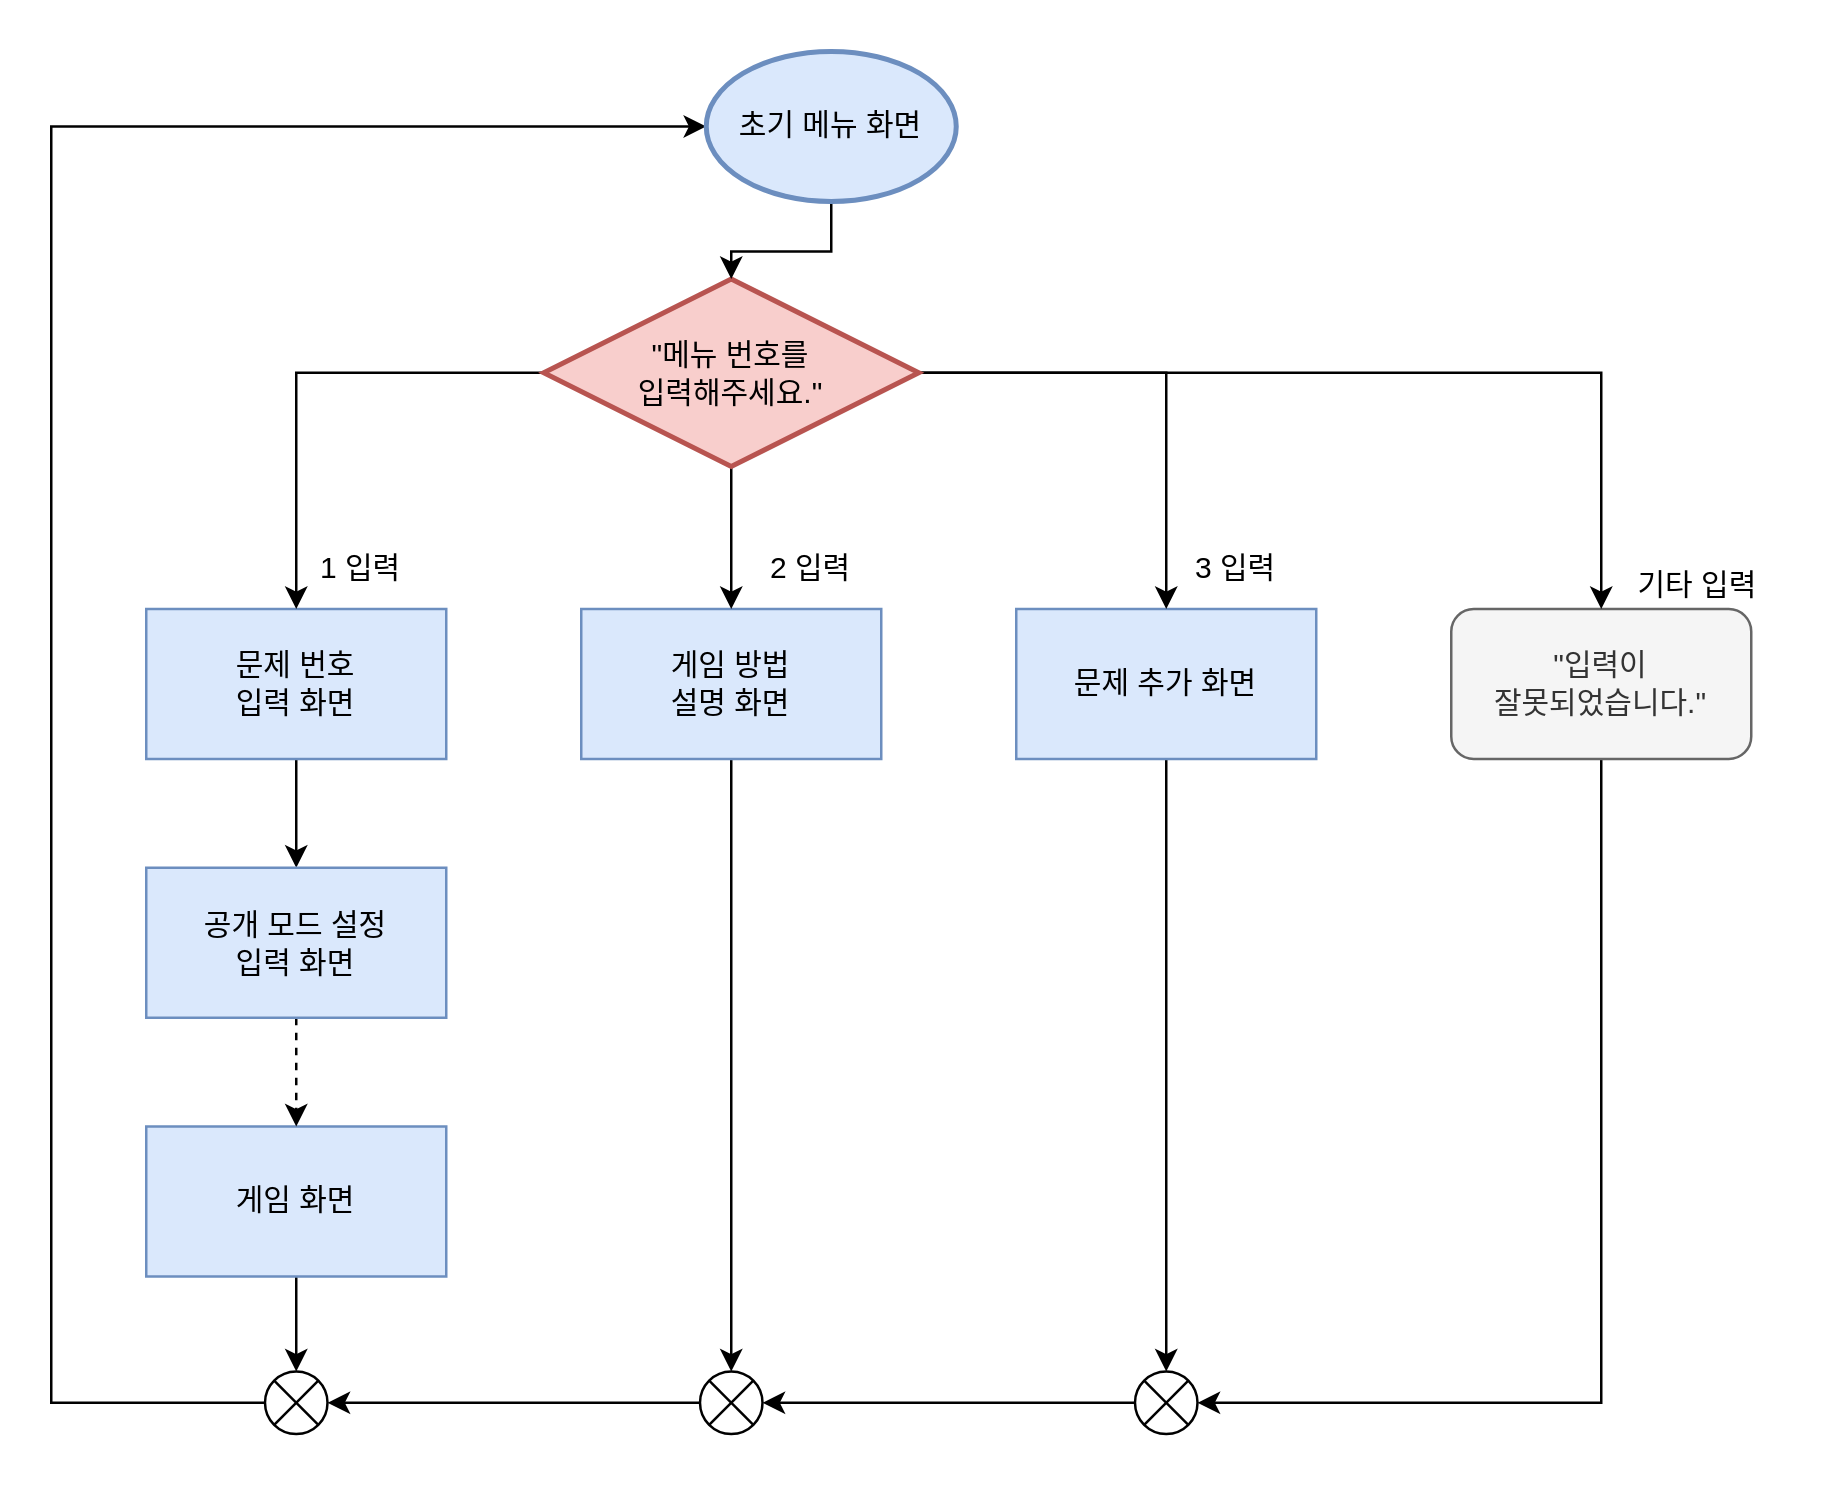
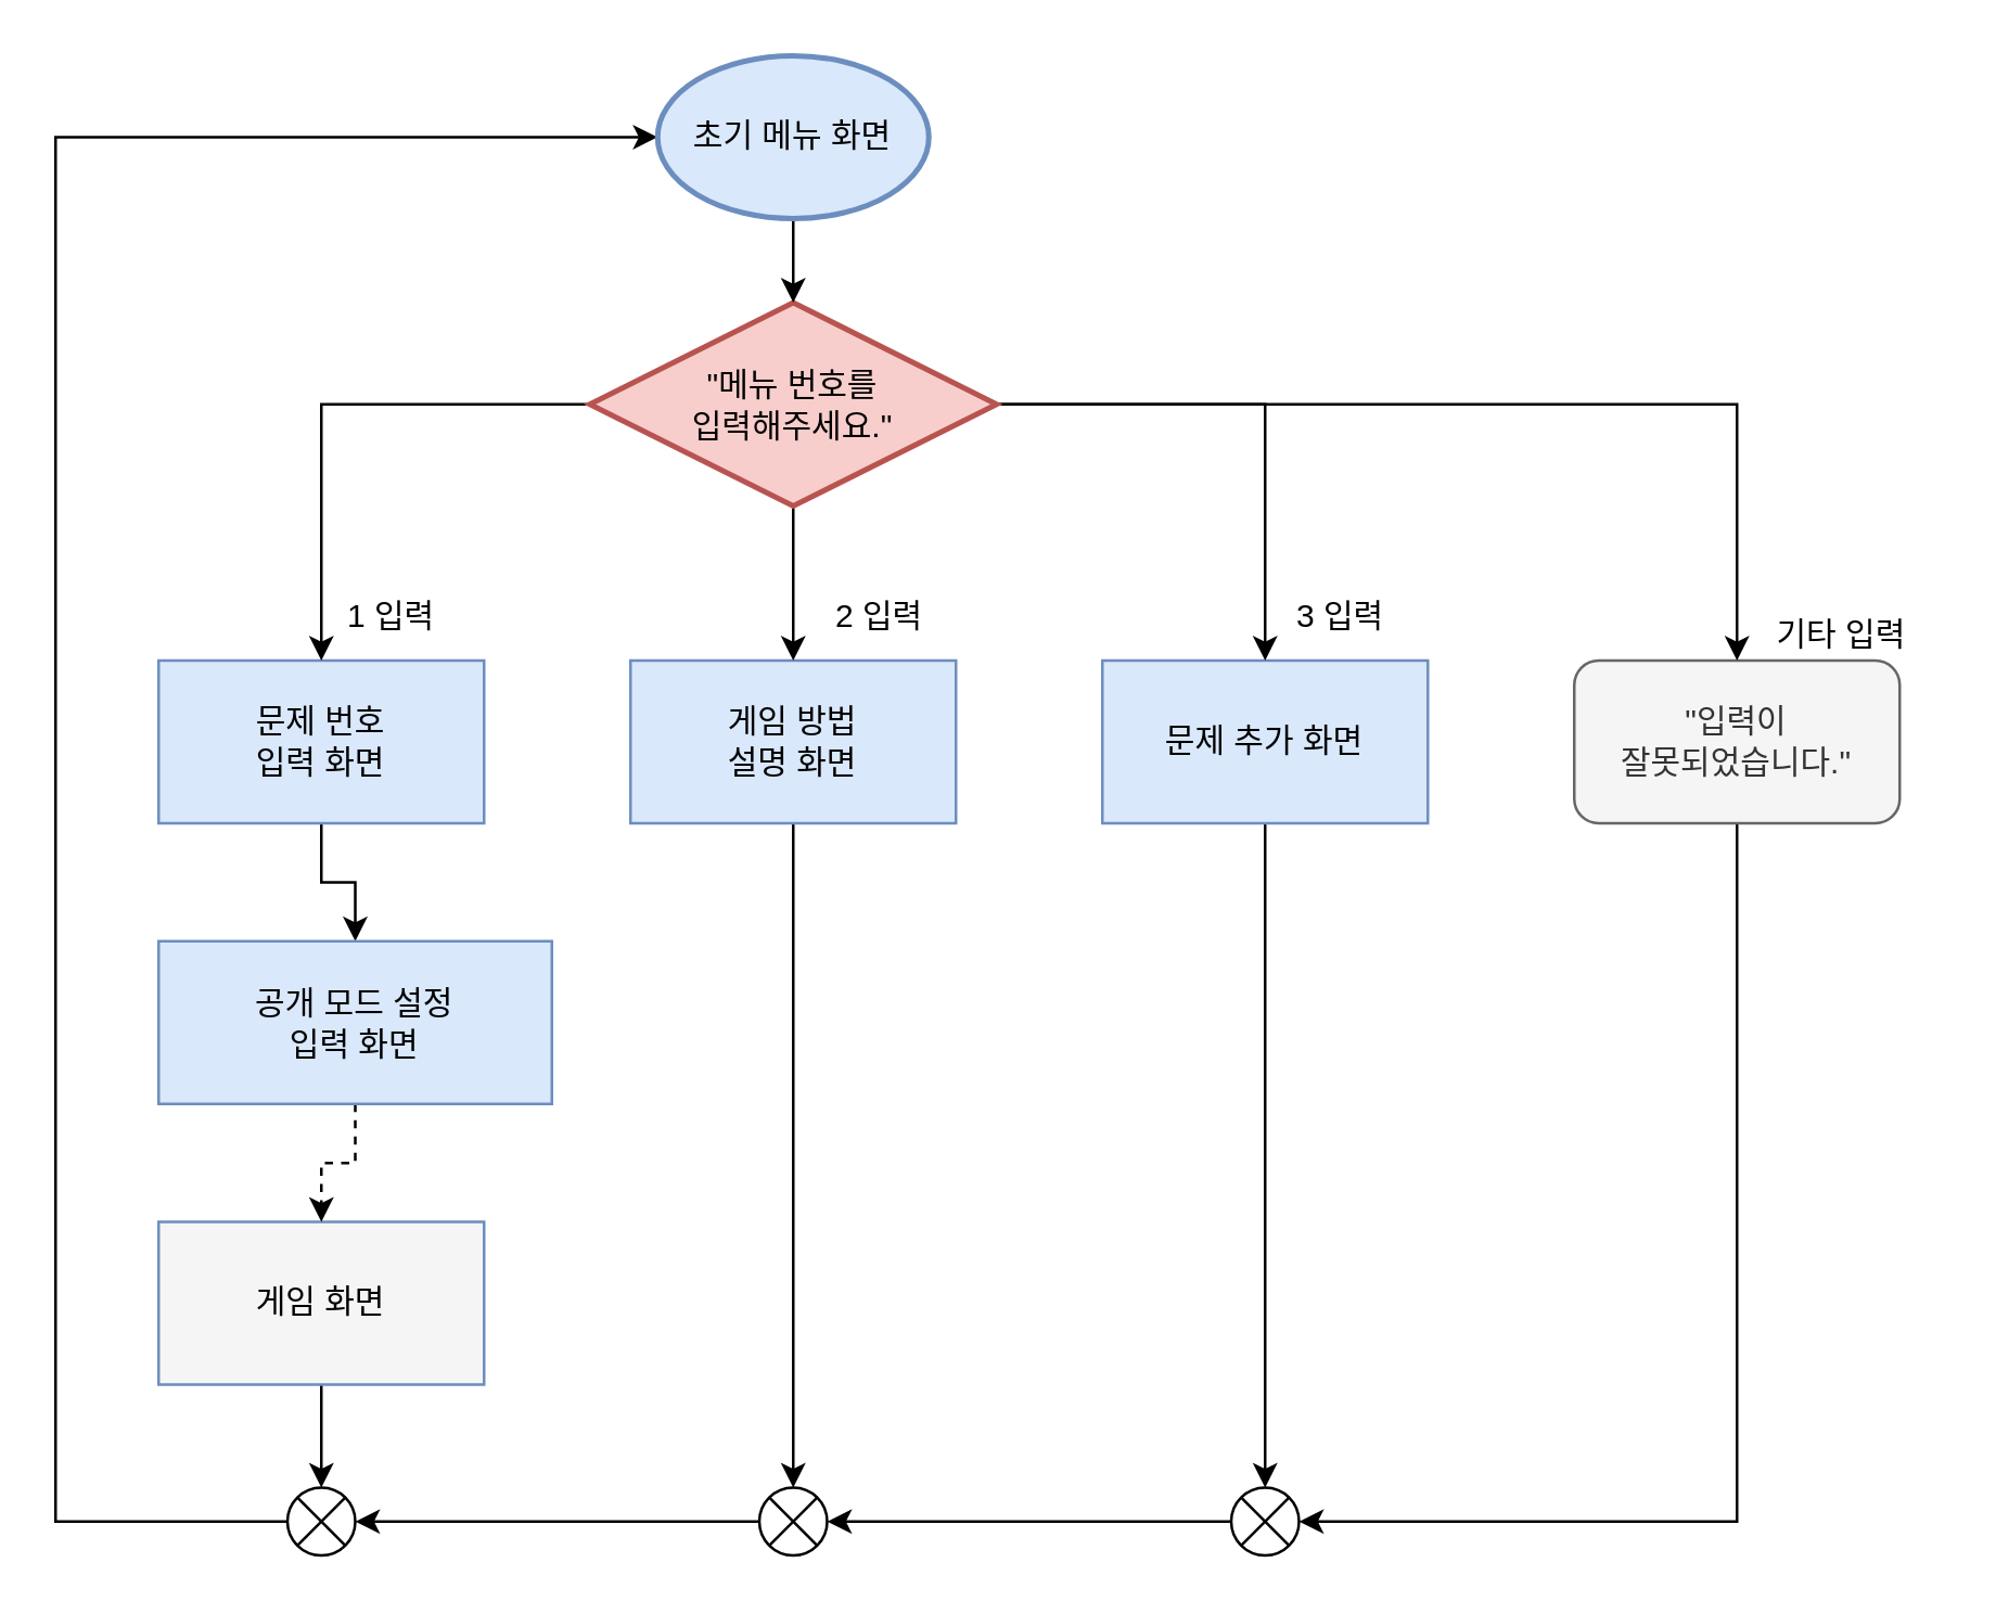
  <mxCell id="0" />
  <mxCell id="1" parent="0" />
  <mxCell id="2" style="edgeStyle=orthogonalEdgeStyle;rounded=0;orthogonalLoop=1;jettySize=auto;html=1;exitX=0.5;exitY=1;exitDx=0;exitDy=0;" parent="1" source="3" target="17" edge="1"><mxGeometry relative="1" as="geometry" /></mxCell>
  <mxCell id="3" value="문제 번호&lt;br&gt;입력 화면" style="rounded=0;whiteSpace=wrap;html=1;fillColor=#dae8fc;strokeColor=#6c8ebf;" parent="1" vertex="1"><mxGeometry x="58" y="243" width="120" height="60" as="geometry" /></mxCell>
  <mxCell id="4" value="1 입력" style="text;html=1;resizable=0;points=[];autosize=1;align=left;verticalAlign=top;spacingTop=-4;" parent="1" vertex="1"><mxGeometry x="125.5" y="217" width="44" height="14" as="geometry" /></mxCell>
  <mxCell id="5" style="edgeStyle=orthogonalEdgeStyle;rounded=0;orthogonalLoop=1;jettySize=auto;html=1;exitX=0.5;exitY=1;exitDx=0;exitDy=0;entryX=0.5;entryY=0;entryDx=0;entryDy=0;entryPerimeter=0;" parent="1" source="6" target="19" edge="1"><mxGeometry relative="1" as="geometry" /></mxCell>
- <mxCell id="6" value="게임 화면" style="rounded=0;whiteSpace=wrap;html=1;fillColor=#dae8fc;strokeColor=#6c8ebf;" parent="1" vertex="1"><mxGeometry x="58" y="450" width="120" height="60" as="geometry" /></mxCell>
+ <mxCell id="6" value="게임 화면" style="rounded=0;whiteSpace=wrap;html=1;fillColor=#f5f5f5;strokeColor=#6c8ebf;" parent="1" vertex="1"><mxGeometry x="58" y="450" width="120" height="60" as="geometry" /></mxCell>
  <mxCell id="7" style="edgeStyle=orthogonalEdgeStyle;rounded=0;orthogonalLoop=1;jettySize=auto;html=1;exitX=0.5;exitY=1;exitDx=0;exitDy=0;entryX=0.5;entryY=0;entryDx=0;entryDy=0;entryPerimeter=0;" parent="1" source="8" target="23" edge="1"><mxGeometry relative="1" as="geometry" /></mxCell>
  <mxCell id="8" value="게임 방법&lt;br&gt;설명 화면" style="rounded=0;whiteSpace=wrap;html=1;fillColor=#dae8fc;strokeColor=#6c8ebf;" parent="1" vertex="1"><mxGeometry x="232" y="243" width="120" height="60" as="geometry" /></mxCell>
  <mxCell id="9" value="2 입력" style="text;html=1;resizable=0;points=[];autosize=1;align=left;verticalAlign=top;spacingTop=-4;" parent="1" vertex="1"><mxGeometry x="305.5" y="217" width="44" height="14" as="geometry" /></mxCell>
  <mxCell id="10" style="edgeStyle=orthogonalEdgeStyle;rounded=0;orthogonalLoop=1;jettySize=auto;html=1;exitX=0.5;exitY=1;exitDx=0;exitDy=0;entryX=0.5;entryY=0;entryDx=0;entryDy=0;entryPerimeter=0;" parent="1" source="11" target="21" edge="1"><mxGeometry relative="1" as="geometry" /></mxCell>
  <mxCell id="11" value="문제 추가 화면" style="rounded=0;whiteSpace=wrap;html=1;fillColor=#dae8fc;strokeColor=#6c8ebf;" parent="1" vertex="1"><mxGeometry x="406" y="243" width="120" height="60" as="geometry" /></mxCell>
  <mxCell id="12" value="3 입력" style="text;html=1;resizable=0;points=[];autosize=1;align=left;verticalAlign=top;spacingTop=-4;" parent="1" vertex="1"><mxGeometry x="475.5" y="217" width="44" height="14" as="geometry" /></mxCell>
  <mxCell id="13" style="edgeStyle=orthogonalEdgeStyle;rounded=0;orthogonalLoop=1;jettySize=auto;html=1;exitX=0.5;exitY=1;exitDx=0;exitDy=0;entryX=1;entryY=0.5;entryDx=0;entryDy=0;entryPerimeter=0;" parent="1" source="14" target="21" edge="1"><mxGeometry relative="1" as="geometry" /></mxCell>
  <mxCell id="14" value="&quot;입력이&lt;br&gt;잘못되었습니다.&quot;" style="rounded=1;whiteSpace=wrap;html=1;fillColor=#f5f5f5;align=center;strokeColor=#666666;fontColor=#333333;" parent="1" vertex="1"><mxGeometry x="580" y="243" width="120" height="60" as="geometry" /></mxCell>
  <mxCell id="15" value="기타 입력" style="text;html=1;resizable=0;points=[];autosize=1;align=left;verticalAlign=top;spacingTop=-4;" parent="1" vertex="1"><mxGeometry x="652.5" y="224" width="61" height="14" as="geometry" /></mxCell>
  <mxCell id="16" style="edgeStyle=orthogonalEdgeStyle;rounded=0;orthogonalLoop=1;jettySize=auto;html=1;exitX=0.5;exitY=1;exitDx=0;exitDy=0;dashed=1;" parent="1" source="17" target="6" edge="1"><mxGeometry relative="1" as="geometry" /></mxCell>
- <mxCell id="17" value="공개 모드 설정&lt;br&gt;입력 화면" style="rounded=0;whiteSpace=wrap;html=1;fillColor=#dae8fc;strokeColor=#6c8ebf;" parent="1" vertex="1"><mxGeometry x="58" y="346.5" width="120" height="60" as="geometry" /></mxCell>
+ <mxCell id="17" value="공개 모드 설정&lt;br&gt;입력 화면" style="rounded=0;whiteSpace=wrap;html=1;fillColor=#dae8fc;strokeColor=#6c8ebf;" parent="1" vertex="1"><mxGeometry x="58" y="346.5" width="145" height="60" as="geometry" /></mxCell>
  <mxCell id="18" style="edgeStyle=orthogonalEdgeStyle;rounded=0;orthogonalLoop=1;jettySize=auto;html=1;exitX=0;exitY=0.5;exitDx=0;exitDy=0;exitPerimeter=0;entryX=0;entryY=0.5;entryDx=0;entryDy=0;entryPerimeter=0;" edge="1" parent="1" source="19" target="30"><mxGeometry relative="1" as="geometry"><Array as="points"><mxPoint x="20" y="561" /><mxPoint x="20" y="50" /></Array></mxGeometry></mxCell>
  <mxCell id="19" value="" style="verticalLabelPosition=bottom;verticalAlign=top;html=1;shape=mxgraph.flowchart.or;" parent="1" vertex="1"><mxGeometry x="105.5" y="548" width="25" height="25" as="geometry" /></mxCell>
  <mxCell id="20" style="edgeStyle=orthogonalEdgeStyle;rounded=0;orthogonalLoop=1;jettySize=auto;html=1;exitX=0;exitY=0.5;exitDx=0;exitDy=0;exitPerimeter=0;entryX=1;entryY=0.5;entryDx=0;entryDy=0;entryPerimeter=0;" parent="1" source="21" target="23" edge="1"><mxGeometry relative="1" as="geometry" /></mxCell>
  <mxCell id="21" value="" style="verticalLabelPosition=bottom;verticalAlign=top;html=1;shape=mxgraph.flowchart.or;" parent="1" vertex="1"><mxGeometry x="453.5" y="548" width="25" height="25" as="geometry" /></mxCell>
  <mxCell id="22" style="edgeStyle=orthogonalEdgeStyle;rounded=0;orthogonalLoop=1;jettySize=auto;html=1;exitX=0;exitY=0.5;exitDx=0;exitDy=0;exitPerimeter=0;entryX=1;entryY=0.5;entryDx=0;entryDy=0;entryPerimeter=0;" parent="1" source="23" target="19" edge="1"><mxGeometry relative="1" as="geometry" /></mxCell>
  <mxCell id="23" value="" style="verticalLabelPosition=bottom;verticalAlign=top;html=1;shape=mxgraph.flowchart.or;" parent="1" vertex="1"><mxGeometry x="279.5" y="548" width="25" height="25" as="geometry" /></mxCell>
  <mxCell id="24" style="edgeStyle=orthogonalEdgeStyle;rounded=0;orthogonalLoop=1;jettySize=auto;html=1;exitX=0;exitY=0.5;exitDx=0;exitDy=0;exitPerimeter=0;entryX=0.5;entryY=0;entryDx=0;entryDy=0;" parent="1" source="28" target="3" edge="1"><mxGeometry relative="1" as="geometry" /></mxCell>
  <mxCell id="25" style="edgeStyle=orthogonalEdgeStyle;rounded=0;orthogonalLoop=1;jettySize=auto;html=1;exitX=0.5;exitY=1;exitDx=0;exitDy=0;exitPerimeter=0;entryX=0.5;entryY=0;entryDx=0;entryDy=0;" parent="1" source="28" target="8" edge="1"><mxGeometry relative="1" as="geometry" /></mxCell>
  <mxCell id="26" style="edgeStyle=orthogonalEdgeStyle;rounded=0;orthogonalLoop=1;jettySize=auto;html=1;exitX=1;exitY=0.5;exitDx=0;exitDy=0;exitPerimeter=0;entryX=0.5;entryY=0;entryDx=0;entryDy=0;" parent="1" source="28" target="11" edge="1"><mxGeometry relative="1" as="geometry" /></mxCell>
  <mxCell id="27" style="edgeStyle=orthogonalEdgeStyle;rounded=0;orthogonalLoop=1;jettySize=auto;html=1;exitX=1;exitY=0.5;exitDx=0;exitDy=0;exitPerimeter=0;entryX=0.5;entryY=0;entryDx=0;entryDy=0;" parent="1" source="28" target="14" edge="1"><mxGeometry relative="1" as="geometry" /></mxCell>
  <mxCell id="28" value="&quot;메뉴 번호를&lt;br&gt;입력해주세요.&quot;" style="strokeWidth=2;html=1;shape=mxgraph.flowchart.decision;whiteSpace=wrap;fillColor=#f8cecc;strokeColor=#b85450;" parent="1" vertex="1"><mxGeometry x="217" y="111" width="150" height="75" as="geometry" /></mxCell>
  <mxCell id="29" style="edgeStyle=orthogonalEdgeStyle;rounded=0;orthogonalLoop=1;jettySize=auto;html=1;exitX=0.5;exitY=1;exitDx=0;exitDy=0;exitPerimeter=0;entryX=0.5;entryY=0;entryDx=0;entryDy=0;entryPerimeter=0;" edge="1" parent="1" source="30" target="28"><mxGeometry relative="1" as="geometry" /></mxCell>
- <mxCell id="30" value="초기 메뉴 화면" style="strokeWidth=2;html=1;shape=mxgraph.flowchart.start_1;whiteSpace=wrap;fillColor=#dae8fc;strokeColor=#6c8ebf;" vertex="1" parent="1"><mxGeometry x="282" y="20" width="100" height="60" as="geometry" /></mxCell>
+ <mxCell id="30" value="초기 메뉴 화면" style="strokeWidth=2;html=1;shape=mxgraph.flowchart.start_1;whiteSpace=wrap;fillColor=#dae8fc;strokeColor=#6c8ebf;" vertex="1" parent="1"><mxGeometry x="242" y="20" width="100" height="60" as="geometry" /></mxCell>
